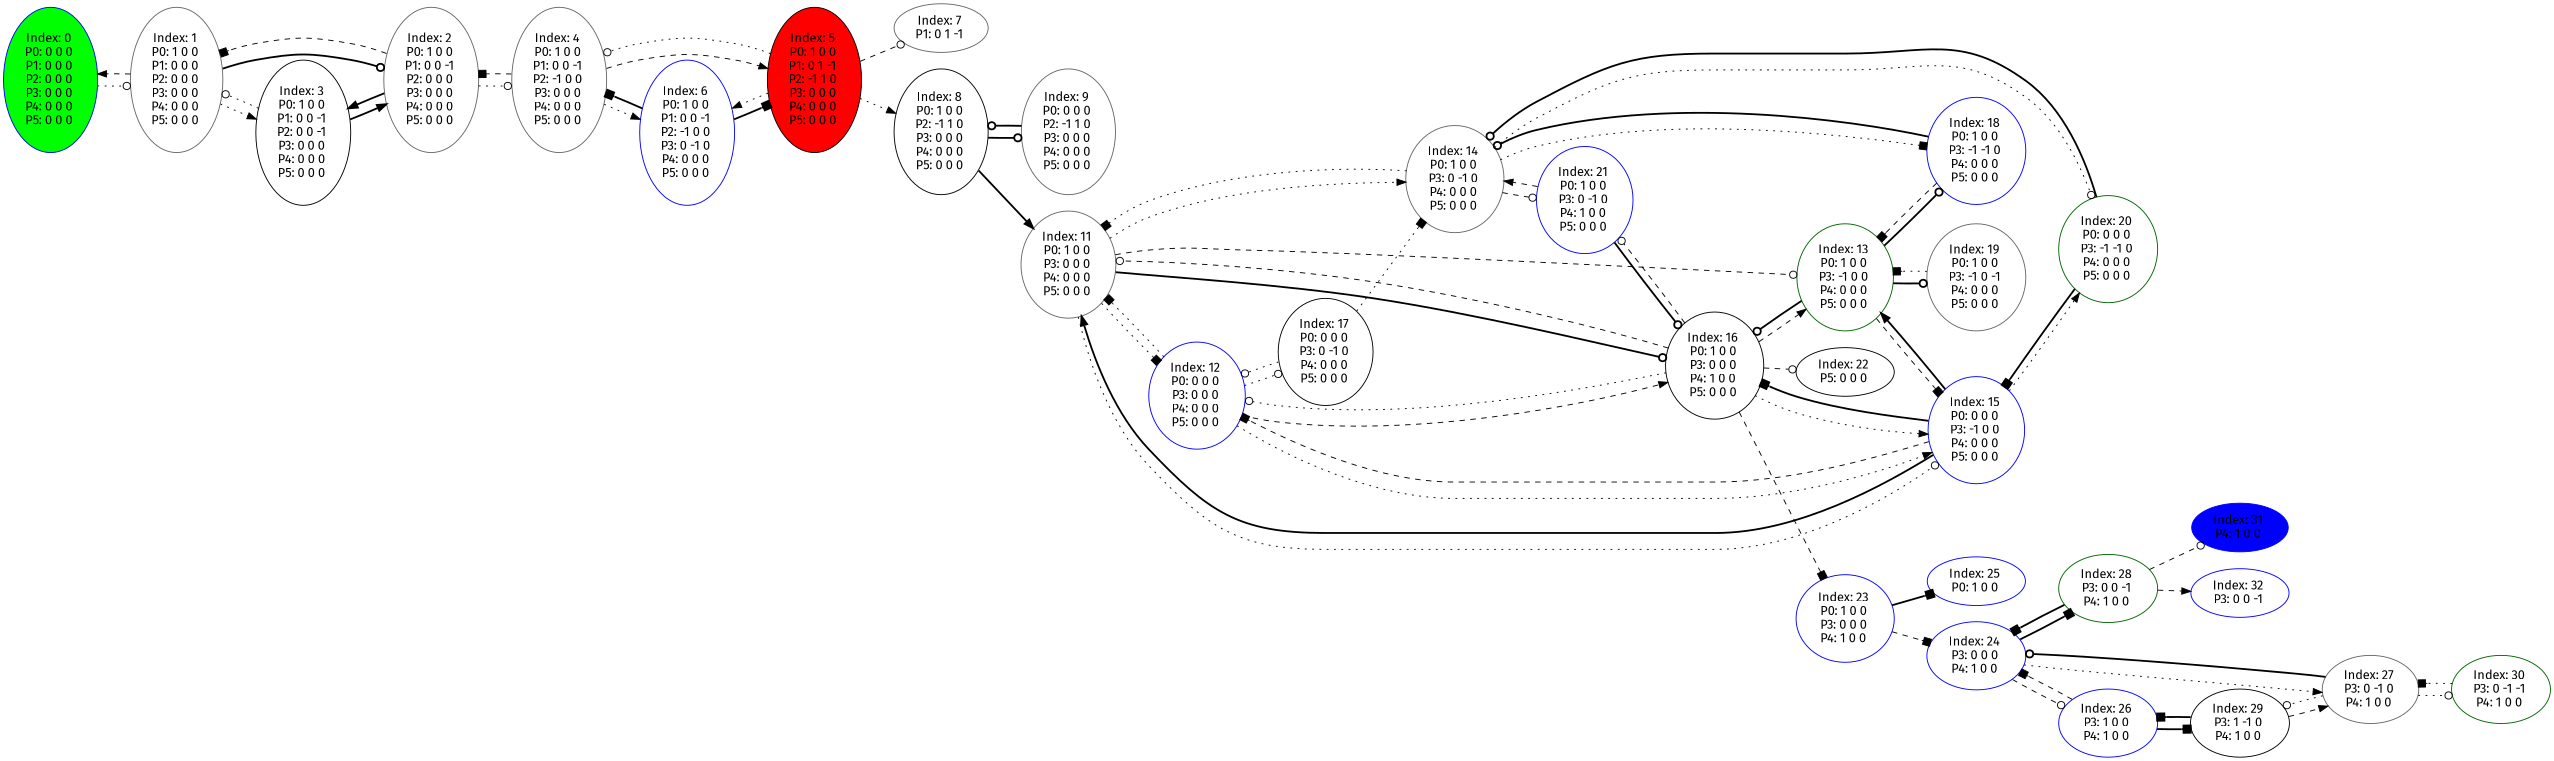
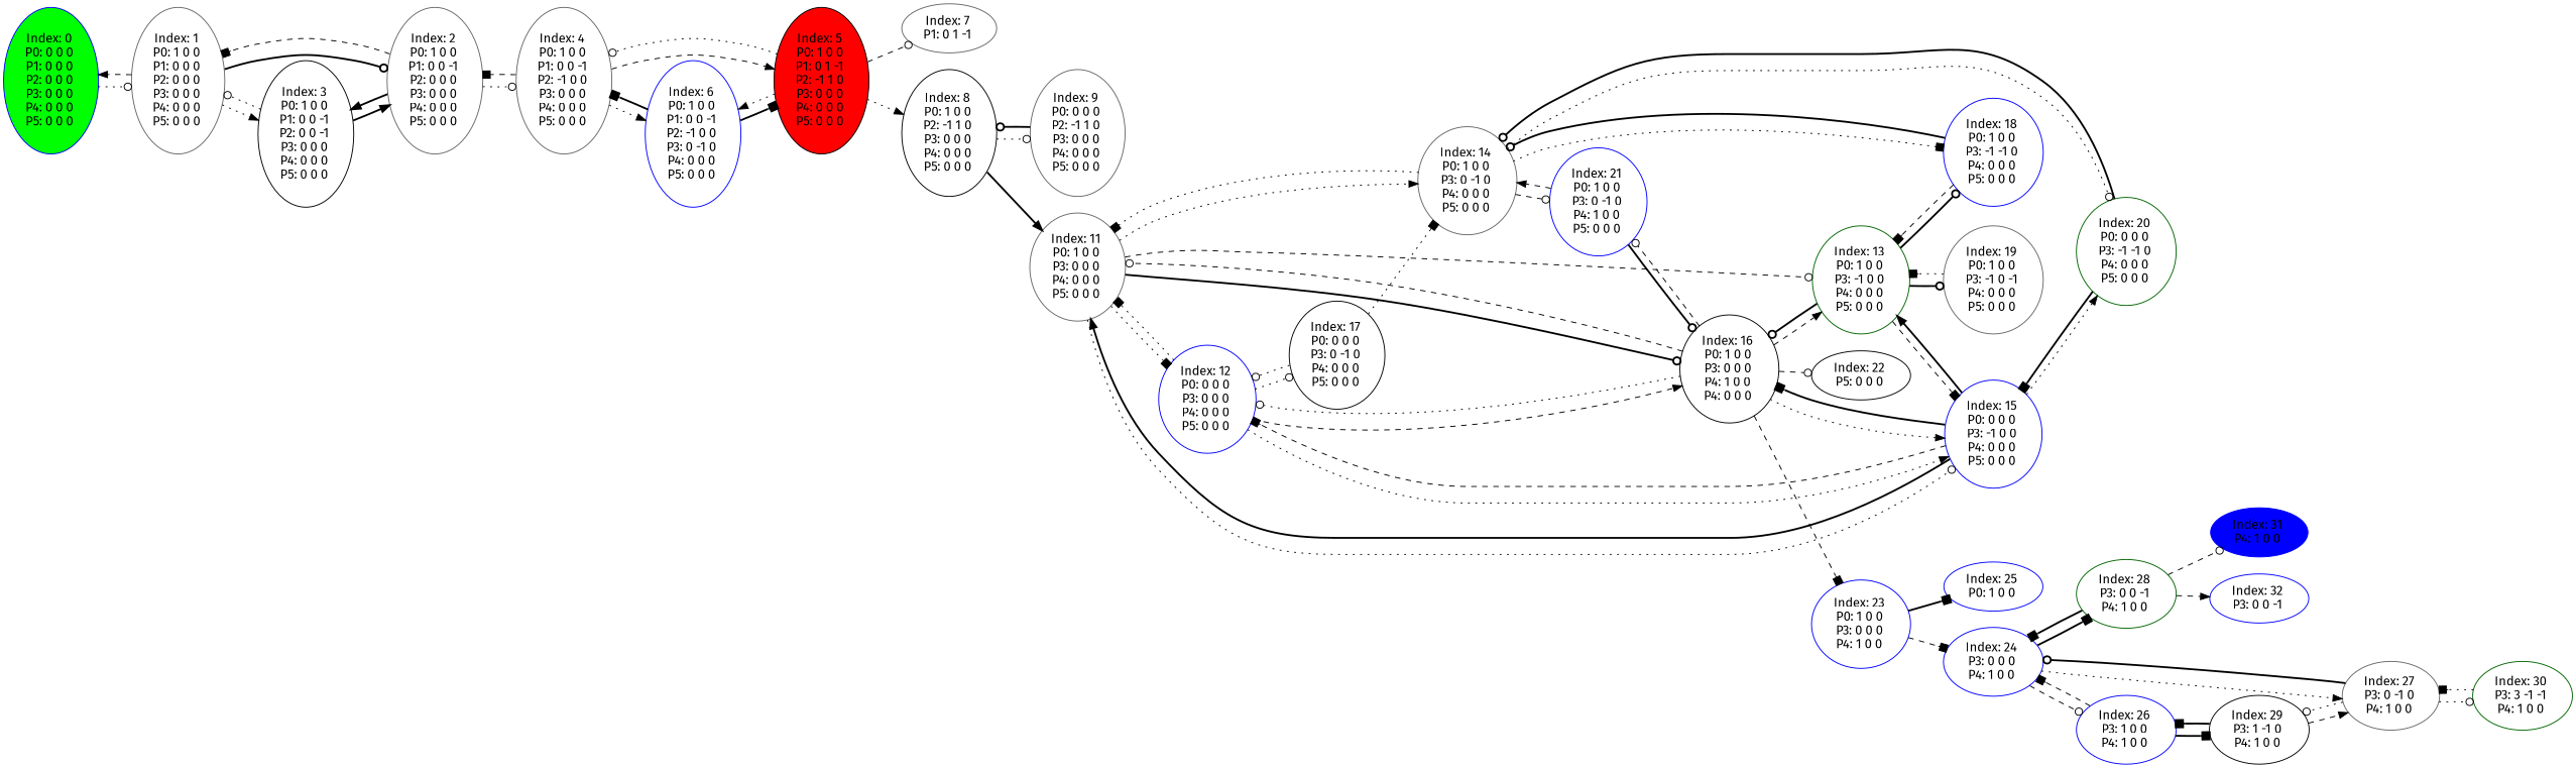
  digraph {
    color=black
    fontname="Fira Sans"
    rankdir=LR
    node [color=blue fontname="Fira Sans"]
    edge [arrowhead=odot fontname="Fira Sans" style=dotted]
    n1 [fillcolor=green label="Index: 0 \nP0: 0 0 0 \nP1: 0 0 0 \nP2: 0 0 0 \nP3: 0 0 0 \nP4: 0 0 0 \nP5: 0 0 0 \n" style=filled]
    n2 [color=gray40 label="Index: 1 \nP0: 1 0 0 \nP1: 0 0 0 \nP2: 0 0 0 \nP3: 0 0 0 \nP4: 0 0 0 \nP5: 0 0 0 \n"]
    n3 [color=gray40 label="Index: 2 \nP0: 1 0 0 \nP1: 0 0 -1 \nP2: 0 0 0 \nP3: 0 0 0 \nP4: 0 0 0 \nP5: 0 0 0 \n"]
    n4 [color=black label="Index: 3 \nP0: 1 0 0 \nP1: 0 0 -1 \nP2: 0 0 -1 \nP3: 0 0 0 \nP4: 0 0 0 \nP5: 0 0 0 \n"]
    n5 [color=gray40 label="Index: 4 \nP0: 1 0 0 \nP1: 0 0 -1 \nP2: -1 0 0 \nP3: 0 0 0 \nP4: 0 0 0 \nP5: 0 0 0 \n"]
    n6 [color=black fillcolor=red label="Index: 5 \nP0: 1 0 0 \nP1: 0 1 -1 \nP2: -1 1 0 \nP3: 0 0 0 \nP4: 0 0 0 \nP5: 0 0 0 \n" style=filled]
    n7 [label="Index: 6 \nP0: 1 0 0 \nP1: 0 0 -1 \nP2: -1 0 0 \nP3: 0 -1 0 \nP4: 0 0 0 \nP5: 0 0 0 \n"]
    n8 [color=gray40 label="Index: 7 \nP1: 0 1 -1 \n"]
    n9 [color=black label="Index: 8 \nP0: 1 0 0 \nP2: -1 1 0 \nP3: 0 0 0 \nP4: 0 0 0 \nP5: 0 0 0 \n"]
    n10 [color=gray40 label="Index: 9 \nP0: 0 0 0 \nP2: -1 1 0 \nP3: 0 0 0 \nP4: 0 0 0 \nP5: 0 0 0 \n"]
    n11 [color=gray40 label="Index: 11 \nP0: 1 0 0 \nP3: 0 0 0 \nP4: 0 0 0 \nP5: 0 0 0 \n"]
    n12 [label="Index: 12 \nP0: 0 0 0 \nP3: 0 0 0 \nP4: 0 0 0 \nP5: 0 0 0 \n"]
    n13 [color=darkgreen label="Index: 13 \nP0: 1 0 0 \nP3: -1 0 0 \nP4: 0 0 0 \nP5: 0 0 0 \n"]
    n14 [color=gray40 label="Index: 14 \nP0: 1 0 0 \nP3: 0 -1 0 \nP4: 0 0 0 \nP5: 0 0 0 \n"]
    n15 [label="Index: 15 \nP0: 0 0 0 \nP3: -1 0 0 \nP4: 0 0 0 \nP5: 0 0 0 \n"]
-   n16 [color=black label="Index: 16 \nP0: 1 0 0 \nP3: 0 0 0 \nP4: 1 0 0 \nP5: 0 0 0 \n"]
+   n16 [color=black label="Index: 16 \nP0: 1 0 0 \nP3: 0 0 0 \nP4: 1 0 0 \nP4: 0 0 0 \n"]
    n17 [color=black label="Index: 17 \nP0: 0 0 0 \nP3: 0 -1 0 \nP4: 0 0 0 \nP5: 0 0 0 \n"]
    n18 [label="Index: 18 \nP0: 1 0 0 \nP3: -1 -1 0 \nP4: 0 0 0 \nP5: 0 0 0 \n"]
    n19 [color=gray40 label="Index: 19 \nP0: 1 0 0 \nP3: -1 0 -1 \nP4: 0 0 0 \nP5: 0 0 0 \n"]
    n20 [color=darkgreen label="Index: 20 \nP0: 0 0 0 \nP3: -1 -1 0 \nP4: 0 0 0 \nP5: 0 0 0 \n"]
    n21 [label="Index: 21 \nP0: 1 0 0 \nP3: 0 -1 0 \nP4: 1 0 0 \nP5: 0 0 0 \n"]
    n22 [color=black label="Index: 22 \nP5: 0 0 0 \n"]
    n23 [label="Index: 23 \nP0: 1 0 0 \nP3: 0 0 0 \nP4: 1 0 0 \n"]
    n24 [label="Index: 24 \nP3: 0 0 0 \nP4: 1 0 0 \n"]
    n25 [label="Index: 25 \nP0: 1 0 0 \n"]
    n26 [label="Index: 26 \nP3: 1 0 0 \nP4: 1 0 0 \n"]
    n27 [color=gray40 label="Index: 27 \nP3: 0 -1 0 \nP4: 1 0 0 \n"]
    n28 [color=darkgreen label="Index: 28 \nP3: 0 0 -1 \nP4: 1 0 0 \n"]
    n29 [color=black label="Index: 29 \nP3: 1 -1 0 \nP4: 1 0 0 \n"]
-   n30 [color=darkgreen label="Index: 30 \nP3: 0 -1 -1 \nP4: 1 0 0 \n"]
+   n30 [color=darkgreen label="Index: 30 \nP3: 3 -1 -1 \nP4: 1 0 0 \n"]
    n31 [fillcolor=blue label="Index: 31 \nP4: 1 0 0 \n" style=filled]
    n32 [label="Index: 32 \nP3: 0 0 -1 \n"]
    n1 -> n2
    n2 -> n1 [arrowhead=normal style=dashed]
    n2 -> n3 [style=bold]
    n2 -> n4 [arrowhead=normal]
    n3 -> n2 [arrowhead=box style=dashed]
    n3 -> n4 [arrowhead=normal style=bold]
    n3 -> n5
    n4 -> n2
    n4 -> n3 [arrowhead=normal style=bold]
    n5 -> n3 [arrowhead=box style=dashed]
    n5 -> n6 [arrowhead=normal style=dashed]
    n5 -> n7 [arrowhead=normal]
    n6 -> n5
    n6 -> n7 [arrowhead=normal]
    n6 -> n8 [style=dashed]
    n6 -> n9 [arrowhead=normal]
    n7 -> n5 [arrowhead=box style=bold]
    n7 -> n6 [arrowhead=box style=bold]
-   n9 -> n10 [style=bold]
+   n9 -> n10
    n9 -> n11 [arrowhead=normal style=bold]
    n10 -> n9 [style=bold]
    n11 -> n12 [arrowhead=box]
    n11 -> n13 [style=dashed]
    n11 -> n14 [arrowhead=normal]
    n11 -> n15
    n11 -> n16 [style=bold]
    n12 -> n11 [arrowhead=box]
    n12 -> n15 [arrowhead=normal]
    n12 -> n16 [arrowhead=normal style=dashed]
    n12 -> n17
    n13 -> n15 [arrowhead=box style=dashed]
    n13 -> n16 [style=bold]
    n13 -> n18 [style=bold]
    n13 -> n19 [style=bold]
    n14 -> n11 [arrowhead=box]
    n14 -> n18 [arrowhead=box]
    n14 -> n20
    n14 -> n21 [style=dashed]
    n15 -> n11 [arrowhead=normal style=bold]
    n15 -> n12 [arrowhead=box style=dashed]
    n15 -> n13 [arrowhead=normal style=bold]
    n15 -> n16 [arrowhead=box style=bold]
    n15 -> n20 [arrowhead=normal]
    n16 -> n11 [style=dashed]
    n16 -> n12
    n16 -> n13 [arrowhead=normal style=dashed]
    n16 -> n15 [arrowhead=normal]
    n16 -> n21 [style=dashed]
    n16 -> n22 [style=dashed]
    n16 -> n23 [arrowhead=box style=dashed]
    n17 -> n12
    n17 -> n14 [arrowhead=box]
    n18 -> n13 [arrowhead=box style=dashed]
    n18 -> n14 [style=bold]
    n19 -> n13 [arrowhead=box]
    n20 -> n14 [style=bold]
    n20 -> n15 [arrowhead=box style=bold]
    n21 -> n14 [arrowhead=normal style=dashed]
    n21 -> n16 [style=bold]
    n23 -> n24 [arrowhead=box style=dashed]
    n23 -> n25 [arrowhead=box style=bold]
    n24 -> n26 [style=dashed]
    n24 -> n27 [arrowhead=normal]
    n24 -> n28 [arrowhead=box style=bold]
    n26 -> n24 [arrowhead=box style=dashed]
    n26 -> n29 [arrowhead=box style=bold]
    n27 -> n24 [style=bold]
    n27 -> n29
    n27 -> n30
    n28 -> n24 [arrowhead=box style=bold]
    n28 -> n31 [style=dashed]
    n28 -> n32 [arrowhead=normal style=dashed]
    n29 -> n26 [arrowhead=box style=bold]
    n29 -> n27 [arrowhead=normal style=dashed]
    n30 -> n27 [arrowhead=box]
  }
